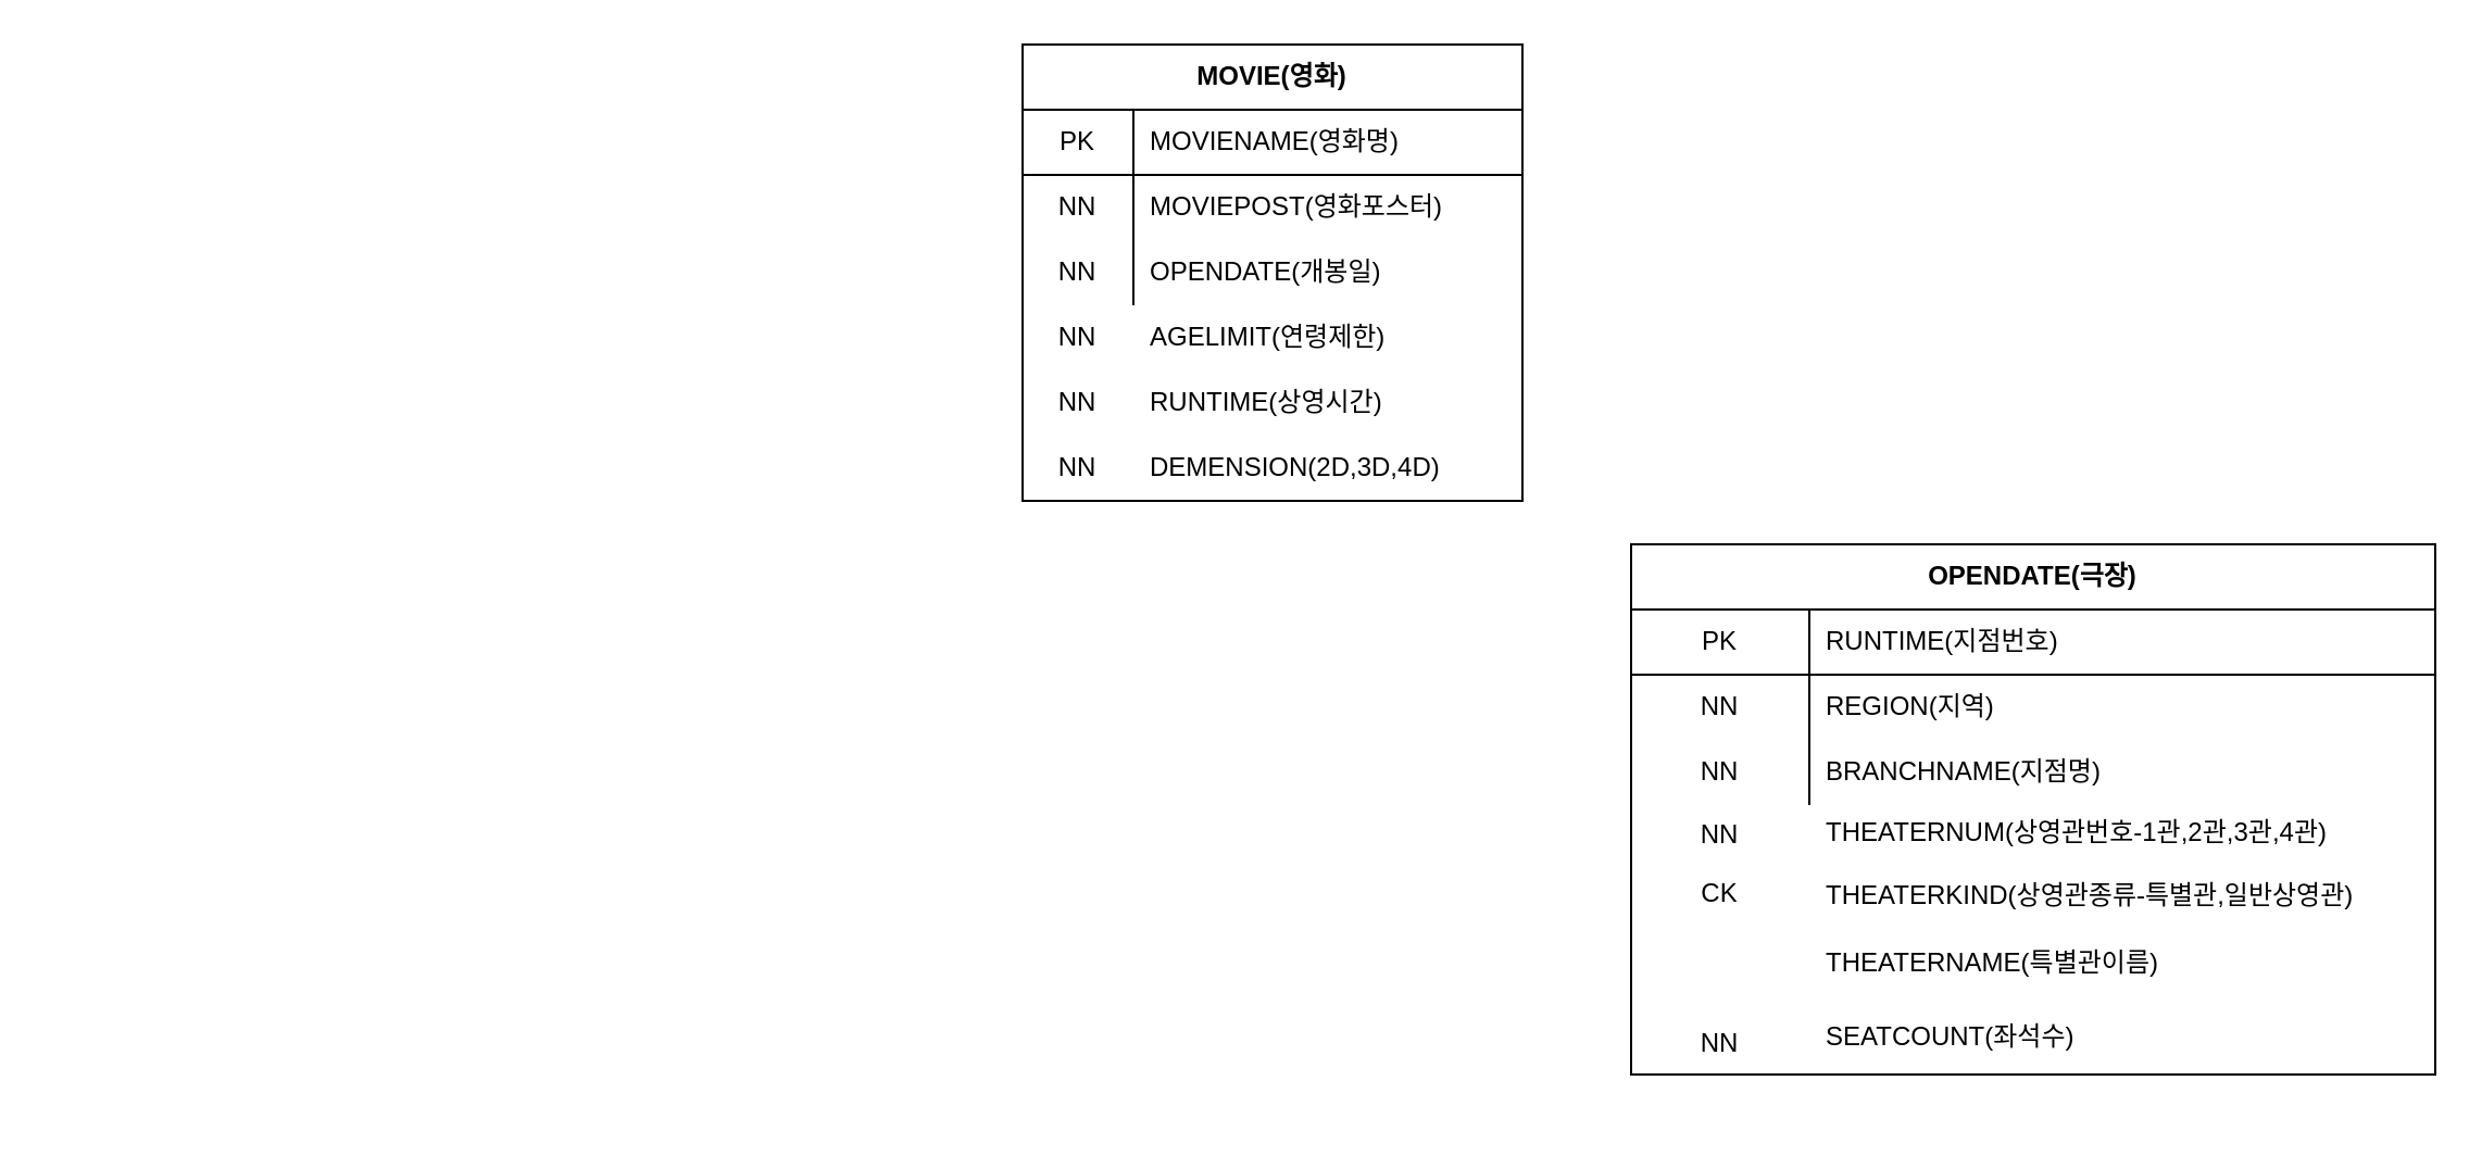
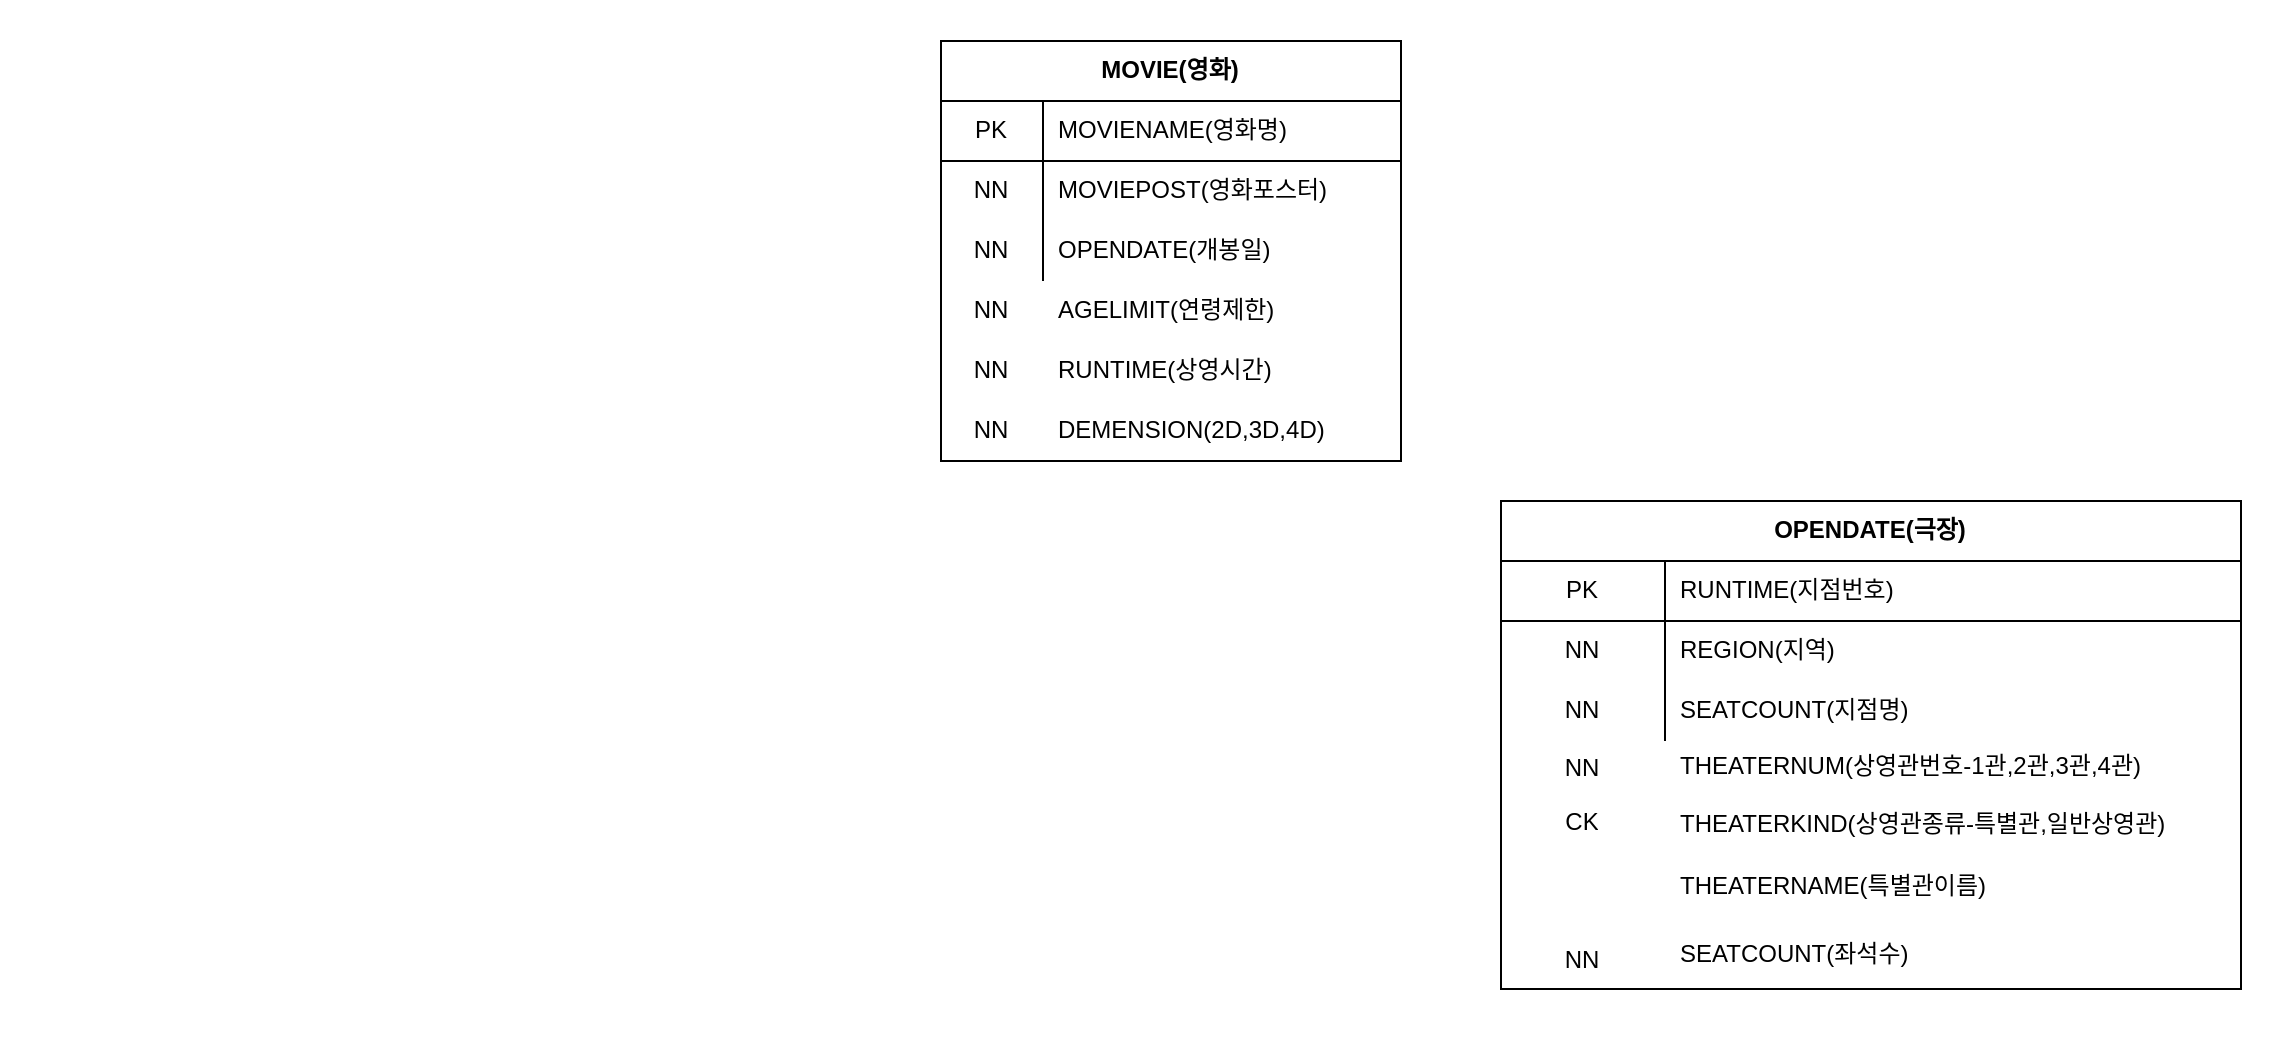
  <mxCell id="0" />
  <mxCell id="1" parent="0" />
  <mxCell id="2" value="" style="shape=partialRectangle;html=1;whiteSpace=wrap;connectable=0;fillColor=none;top=0;left=0;bottom=0;right=0;overflow=hidden;" vertex="1" parent="1"><mxGeometry x="20" y="480" width="40" height="30" as="geometry" /></mxCell>
  <mxCell id="3" value="" style="group" vertex="1" connectable="0" parent="1"><mxGeometry x="470" y="20" width="230" height="210" as="geometry" /></mxCell>
  <mxCell id="4" value="" style="group" vertex="1" connectable="0" parent="3"><mxGeometry width="230" height="210" as="geometry" /></mxCell>
  <mxCell id="5" value="AGELIMIT(연령제한)" style="shape=partialRectangle;html=1;whiteSpace=wrap;connectable=0;fillColor=none;top=0;left=0;bottom=0;right=0;align=left;spacingLeft=6;overflow=hidden;" vertex="1" parent="4"><mxGeometry x="51" y="120" width="179" height="30" as="geometry" /></mxCell>
  <mxCell id="6" value="RUNTIME(상영시간)" style="shape=partialRectangle;html=1;whiteSpace=wrap;connectable=0;fillColor=none;top=0;left=0;bottom=0;right=0;align=left;spacingLeft=6;overflow=hidden;" vertex="1" parent="4"><mxGeometry x="51" y="150" width="179" height="30" as="geometry" /></mxCell>
  <mxCell id="7" value="DEMENSION(2D,3D,4D)" style="shape=partialRectangle;html=1;whiteSpace=wrap;connectable=0;fillColor=none;top=0;left=0;bottom=0;right=0;align=left;spacingLeft=6;overflow=hidden;" vertex="1" parent="4"><mxGeometry x="51" y="180" width="179" height="30" as="geometry" /></mxCell>
  <mxCell id="8" value="MOVIE(영화)" style="shape=table;html=1;whiteSpace=wrap;startSize=30;container=1;collapsible=0;childLayout=tableLayout;fixedRows=1;rowLines=0;fontStyle=1;align=center;" vertex="1" parent="4"><mxGeometry width="230" height="210" as="geometry" /></mxCell>
  <mxCell id="9" value="" style="shape=partialRectangle;html=1;whiteSpace=wrap;collapsible=0;dropTarget=0;pointerEvents=0;fillColor=none;top=0;left=0;bottom=1;right=0;points=[[0,0.5],[1,0.5]];portConstraint=eastwest;" vertex="1" parent="8"><mxGeometry y="30" width="230" height="30" as="geometry" /></mxCell>
  <mxCell id="10" value="PK" style="shape=partialRectangle;html=1;whiteSpace=wrap;connectable=0;fillColor=none;top=0;left=0;bottom=0;right=0;overflow=hidden;" vertex="1" parent="9"><mxGeometry width="51" height="30" as="geometry" /></mxCell>
  <mxCell id="11" value="MOVIENAME(영화명)" style="shape=partialRectangle;html=1;whiteSpace=wrap;connectable=0;fillColor=none;top=0;left=0;bottom=0;right=0;align=left;spacingLeft=6;overflow=hidden;" vertex="1" parent="9"><mxGeometry x="51" width="179" height="30" as="geometry" /></mxCell>
  <mxCell id="12" value="" style="shape=partialRectangle;html=1;whiteSpace=wrap;collapsible=0;dropTarget=0;pointerEvents=0;fillColor=none;top=0;left=0;bottom=0;right=0;points=[[0,0.5],[1,0.5]];portConstraint=eastwest;" vertex="1" parent="8"><mxGeometry y="60" width="230" height="30" as="geometry" /></mxCell>
  <mxCell id="13" value="" style="shape=partialRectangle;html=1;whiteSpace=wrap;connectable=0;fillColor=none;top=0;left=0;bottom=0;right=0;overflow=hidden;" vertex="1" parent="12"><mxGeometry width="51" height="30" as="geometry" /></mxCell>
  <mxCell id="14" value="MOVIEPOST(영화포스터)" style="shape=partialRectangle;html=1;whiteSpace=wrap;connectable=0;fillColor=none;top=0;left=0;bottom=0;right=0;align=left;spacingLeft=6;overflow=hidden;" vertex="1" parent="12"><mxGeometry x="51" width="179" height="30" as="geometry" /></mxCell>
  <mxCell id="15" value="" style="shape=partialRectangle;html=1;whiteSpace=wrap;collapsible=0;dropTarget=0;pointerEvents=0;fillColor=none;top=0;left=0;bottom=0;right=0;points=[[0,0.5],[1,0.5]];portConstraint=eastwest;" vertex="1" parent="8"><mxGeometry y="90" width="230" height="30" as="geometry" /></mxCell>
  <mxCell id="16" value="" style="shape=partialRectangle;html=1;whiteSpace=wrap;connectable=0;fillColor=none;top=0;left=0;bottom=0;right=0;overflow=hidden;" vertex="1" parent="15"><mxGeometry width="51" height="30" as="geometry" /></mxCell>
  <mxCell id="17" value="OPENDATE(개봉일)" style="shape=partialRectangle;html=1;whiteSpace=wrap;connectable=0;fillColor=none;top=0;left=0;bottom=0;right=0;align=left;spacingLeft=6;overflow=hidden;" vertex="1" parent="15"><mxGeometry x="51" width="179" height="30" as="geometry" /></mxCell>
  <mxCell id="18" value="NN" style="shape=partialRectangle;html=1;whiteSpace=wrap;connectable=0;fillColor=none;top=0;left=0;bottom=0;right=0;overflow=hidden;" vertex="1" parent="4"><mxGeometry y="60" width="51" height="30" as="geometry" /></mxCell>
  <mxCell id="19" value="NN" style="shape=partialRectangle;html=1;whiteSpace=wrap;connectable=0;fillColor=none;top=0;left=0;bottom=0;right=0;overflow=hidden;" vertex="1" parent="4"><mxGeometry y="180" width="51" height="30" as="geometry" /></mxCell>
  <mxCell id="20" value="NN" style="shape=partialRectangle;html=1;whiteSpace=wrap;connectable=0;fillColor=none;top=0;left=0;bottom=0;right=0;overflow=hidden;" vertex="1" parent="4"><mxGeometry y="150" width="51" height="30" as="geometry" /></mxCell>
  <mxCell id="21" value="NN" style="shape=partialRectangle;html=1;whiteSpace=wrap;connectable=0;fillColor=none;top=0;left=0;bottom=0;right=0;overflow=hidden;" vertex="1" parent="4"><mxGeometry y="120" width="51" height="30" as="geometry" /></mxCell>
  <mxCell id="22" value="NN" style="shape=partialRectangle;html=1;whiteSpace=wrap;connectable=0;fillColor=none;top=0;left=0;bottom=0;right=0;overflow=hidden;" vertex="1" parent="4"><mxGeometry y="90" width="51" height="30" as="geometry" /></mxCell>
  <mxCell id="23" value="" style="group" vertex="1" connectable="0" parent="1"><mxGeometry x="750" y="250" width="370" height="244" as="geometry" /></mxCell>
  <mxCell id="24" value="" style="group" vertex="1" connectable="0" parent="23"><mxGeometry width="370" height="244" as="geometry" /></mxCell>
  <mxCell id="25" value="" style="group" vertex="1" connectable="0" parent="24"><mxGeometry width="370" height="244" as="geometry" /></mxCell>
  <mxCell id="26" value="" style="group" vertex="1" connectable="0" parent="25"><mxGeometry width="370" height="244" as="geometry" /></mxCell>
  <mxCell id="27" value="OPENDATE(극장)" style="shape=table;html=1;whiteSpace=wrap;startSize=30;container=1;collapsible=0;childLayout=tableLayout;fixedRows=1;rowLines=0;fontStyle=1;align=center;" vertex="1" parent="26"><mxGeometry width="370" height="244" as="geometry" /></mxCell>
  <mxCell id="28" value="" style="shape=partialRectangle;html=1;whiteSpace=wrap;collapsible=0;dropTarget=0;pointerEvents=0;fillColor=none;top=0;left=0;bottom=1;right=0;points=[[0,0.5],[1,0.5]];portConstraint=eastwest;" vertex="1" parent="27"><mxGeometry y="30" width="370" height="30" as="geometry" /></mxCell>
  <mxCell id="29" value="PK" style="shape=partialRectangle;html=1;whiteSpace=wrap;connectable=0;fillColor=none;top=0;left=0;bottom=0;right=0;overflow=hidden;" vertex="1" parent="28"><mxGeometry width="82" height="30" as="geometry" /></mxCell>
  <mxCell id="30" value="RUNTIME(지점번호)" style="shape=partialRectangle;html=1;whiteSpace=wrap;connectable=0;fillColor=none;top=0;left=0;bottom=0;right=0;align=left;spacingLeft=6;overflow=hidden;" vertex="1" parent="28"><mxGeometry x="82" width="288" height="30" as="geometry" /></mxCell>
  <mxCell id="31" value="" style="shape=partialRectangle;html=1;whiteSpace=wrap;collapsible=0;dropTarget=0;pointerEvents=0;fillColor=none;top=0;left=0;bottom=0;right=0;points=[[0,0.5],[1,0.5]];portConstraint=eastwest;" vertex="1" parent="27"><mxGeometry y="60" width="370" height="30" as="geometry" /></mxCell>
  <mxCell id="32" value="NN" style="shape=partialRectangle;html=1;whiteSpace=wrap;connectable=0;fillColor=none;top=0;left=0;bottom=0;right=0;overflow=hidden;" vertex="1" parent="31"><mxGeometry width="82" height="30" as="geometry" /></mxCell>
  <mxCell id="33" value="REGION(지역)" style="shape=partialRectangle;html=1;whiteSpace=wrap;connectable=0;fillColor=none;top=0;left=0;bottom=0;right=0;align=left;spacingLeft=6;overflow=hidden;" vertex="1" parent="31"><mxGeometry x="82" width="288" height="30" as="geometry" /></mxCell>
  <mxCell id="34" value="" style="shape=partialRectangle;html=1;whiteSpace=wrap;collapsible=0;dropTarget=0;pointerEvents=0;fillColor=none;top=0;left=0;bottom=0;right=0;points=[[0,0.5],[1,0.5]];portConstraint=eastwest;" vertex="1" parent="27"><mxGeometry y="90" width="370" height="30" as="geometry" /></mxCell>
  <mxCell id="35" value="NN" style="shape=partialRectangle;html=1;whiteSpace=wrap;connectable=0;fillColor=none;top=0;left=0;bottom=0;right=0;overflow=hidden;" vertex="1" parent="34"><mxGeometry width="82" height="30" as="geometry" /></mxCell>
- <mxCell id="36" value="BRANCHNAME(지점명)" style="shape=partialRectangle;html=1;whiteSpace=wrap;connectable=0;fillColor=none;top=0;left=0;bottom=0;right=0;align=left;spacingLeft=6;overflow=hidden;" vertex="1" parent="34"><mxGeometry x="82" width="288" height="30" as="geometry" /></mxCell>
+ <mxCell id="36" value="SEATCOUNT(지점명)" style="shape=partialRectangle;html=1;whiteSpace=wrap;connectable=0;fillColor=none;top=0;left=0;bottom=0;right=0;align=left;spacingLeft=6;overflow=hidden;" vertex="1" parent="34"><mxGeometry x="82" width="288" height="30" as="geometry" /></mxCell>
  <mxCell id="37" value="CK" style="shape=partialRectangle;html=1;whiteSpace=wrap;connectable=0;fillColor=none;top=0;left=0;bottom=0;right=0;overflow=hidden;" vertex="1" parent="26"><mxGeometry y="148.975" width="82.043" height="24.534" as="geometry" /></mxCell>
  <mxCell id="38" value="THEATERKIND(상영관종류-특별관,일반상영관)" style="shape=partialRectangle;html=1;whiteSpace=wrap;connectable=0;fillColor=none;top=0;left=0;bottom=0;right=0;align=left;spacingLeft=6;overflow=hidden;" vertex="1" parent="26"><mxGeometry x="82.043" y="149.975" width="287.957" height="24.534" as="geometry" /></mxCell>
  <mxCell id="39" value="THEATERNAME(특별관이름)" style="shape=partialRectangle;html=1;whiteSpace=wrap;connectable=0;fillColor=none;top=0;left=0;bottom=0;right=0;align=left;spacingLeft=6;overflow=hidden;" vertex="1" parent="26"><mxGeometry x="82.04" y="174.505" width="287.96" height="36.957" as="geometry" /></mxCell>
  <mxCell id="40" value="THEATERNUM(상영관번호-1관,2관,3관,4관)" style="shape=partialRectangle;html=1;whiteSpace=wrap;connectable=0;fillColor=none;top=0;left=0;bottom=0;right=0;align=left;spacingLeft=6;overflow=hidden;" vertex="1" parent="26"><mxGeometry x="82.04" y="120.369" width="287.96" height="24.4" as="geometry" /></mxCell>
  <mxCell id="41" value="NN" style="shape=partialRectangle;html=1;whiteSpace=wrap;connectable=0;fillColor=none;top=0;left=0;bottom=0;right=0;overflow=hidden;" vertex="1" parent="26"><mxGeometry y="122.369" width="82.04" height="22.486" as="geometry" /></mxCell>
  <mxCell id="42" value="NN" style="shape=partialRectangle;html=1;whiteSpace=wrap;connectable=0;fillColor=none;top=0;left=0;bottom=0;right=0;overflow=hidden;" vertex="1" parent="26"><mxGeometry y="215.646" width="82.04" height="28.154" as="geometry" /></mxCell>
  <mxCell id="43" value="SEATCOUNT(좌석수)" style="shape=partialRectangle;html=1;whiteSpace=wrap;connectable=0;fillColor=none;top=0;left=0;bottom=0;right=0;align=left;spacingLeft=6;overflow=hidden;" vertex="1" parent="26"><mxGeometry x="82.04" y="209.831" width="287.96" height="33.785" as="geometry" /></mxCell>
